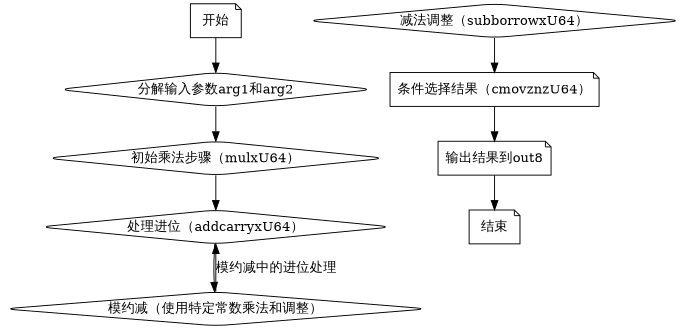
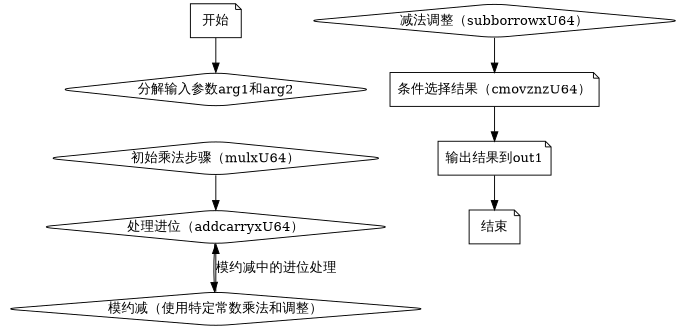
  digraph {
    fontname="DejaVu Serif"
    node [fontname="DejaVu Serif" shape=diamond style=rounded]
    edge [fontname="DejaVu Serif"]
    n1 [label="开始" shape=note]
    n2 [label="分解输入参数arg1和arg2"]
    n3 [label="初始乘法步骤（mulxU64）"]
    n4 [label="处理进位（addcarryxU64）"]
    n5 [label="模约减（使用特定常数乘法和调整）"]
    n6 [label="减法调整（subborrowxU64）"]
    n7 [label="条件选择结果（cmovznzU64）" shape=note]
-   n8 [label="输出结果到out8" shape=note]
+   n8 [label="输出结果到out1" shape=note]
    n9 [label="结束" shape=note]
    n1 -> n2
-   n2 -> n3
    n3 -> n4
    n4 -> n5
    n5 -> n4 [label="模约减中的进位处理" style=solid]
    n6 -> n7
    n7 -> n8
    n8 -> n9
  }
